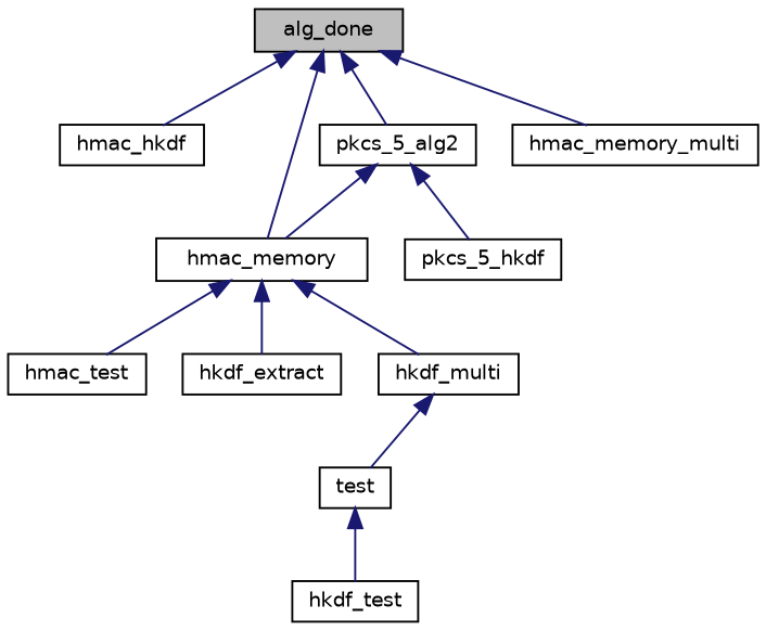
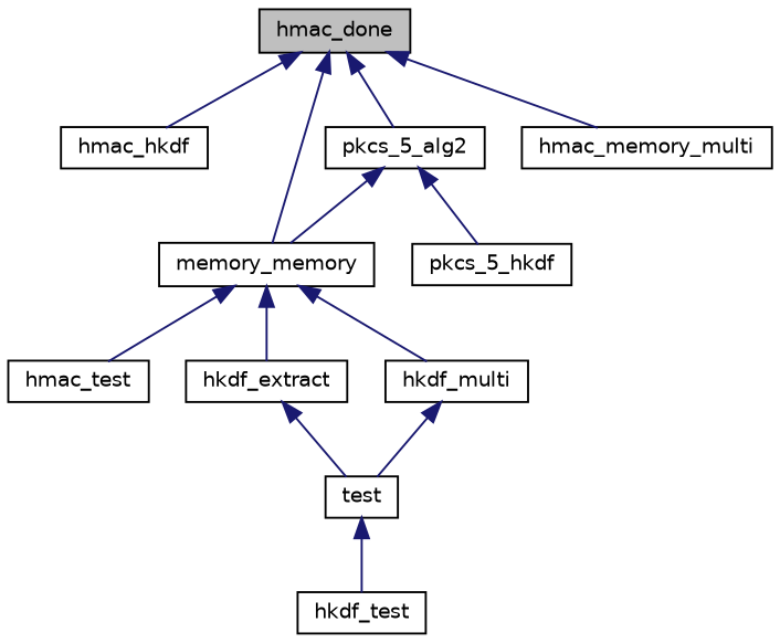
  digraph {
    rankdir=TB
    node [color=black fillcolor=white fontname=Helvetica fontsize=10 shape=record style=filled]
    edge [color=midnightblue dir=back fontname=Helvetica fontsize=10 labelfontname=Helvetica labelfontsize=10 style=solid]
-   n1 [fillcolor=grey75 fontcolor=black height=0.2 label=alg_done width=0.4]
+   n1 [fillcolor=grey75 fontcolor=black height=0.2 label=hmac_done width=0.4]
    n2 [height=0.2 label=hmac_hkdf width=0.4]
-   n3 [height=0.2 label=hmac_memory width=0.4]
+   n3 [height=0.2 label=memory_memory width=0.4]
    n4 [height=0.2 label=pkcs_5_alg2 width=0.4]
    n5 [height=0.2 label=hmac_memory_multi width=0.4]
    n6 [height=0.2 label=hmac_test width=0.4]
    n7 [height=0.2 label=hkdf_extract width=0.4]
    n8 [height=0.2 label=hkdf_multi width=0.4]
    n9 [height=0.2 label=pkcs_5_hkdf width=0.4]
    n10 [height=0.2 label=test width=0.4]
    n11 [height=0.2 label=hkdf_test width=0.4]
    n1 -> n2
    n1 -> n3
    n1 -> n4
    n1 -> n5
    n3 -> n6
    n3 -> n7
    n3 -> n8
    n4 -> n3
    n4 -> n9
+   n7 -> n10
    n8 -> n10
    n10 -> n11
  }
